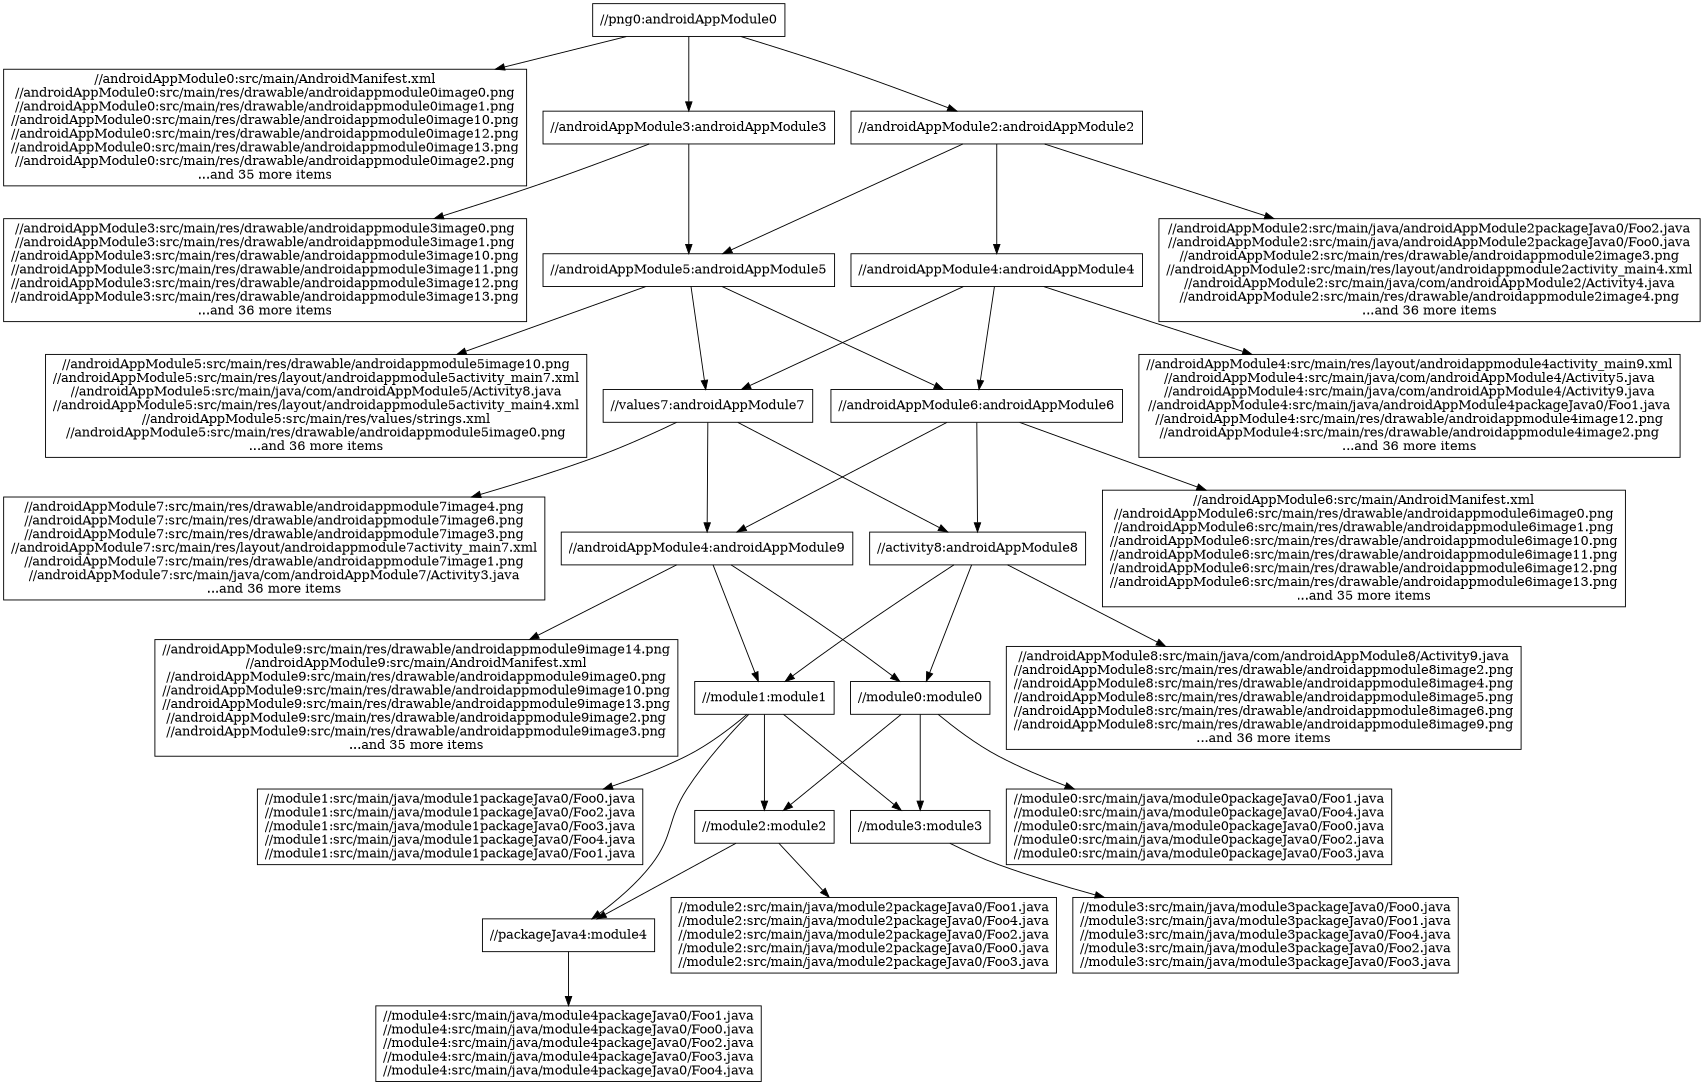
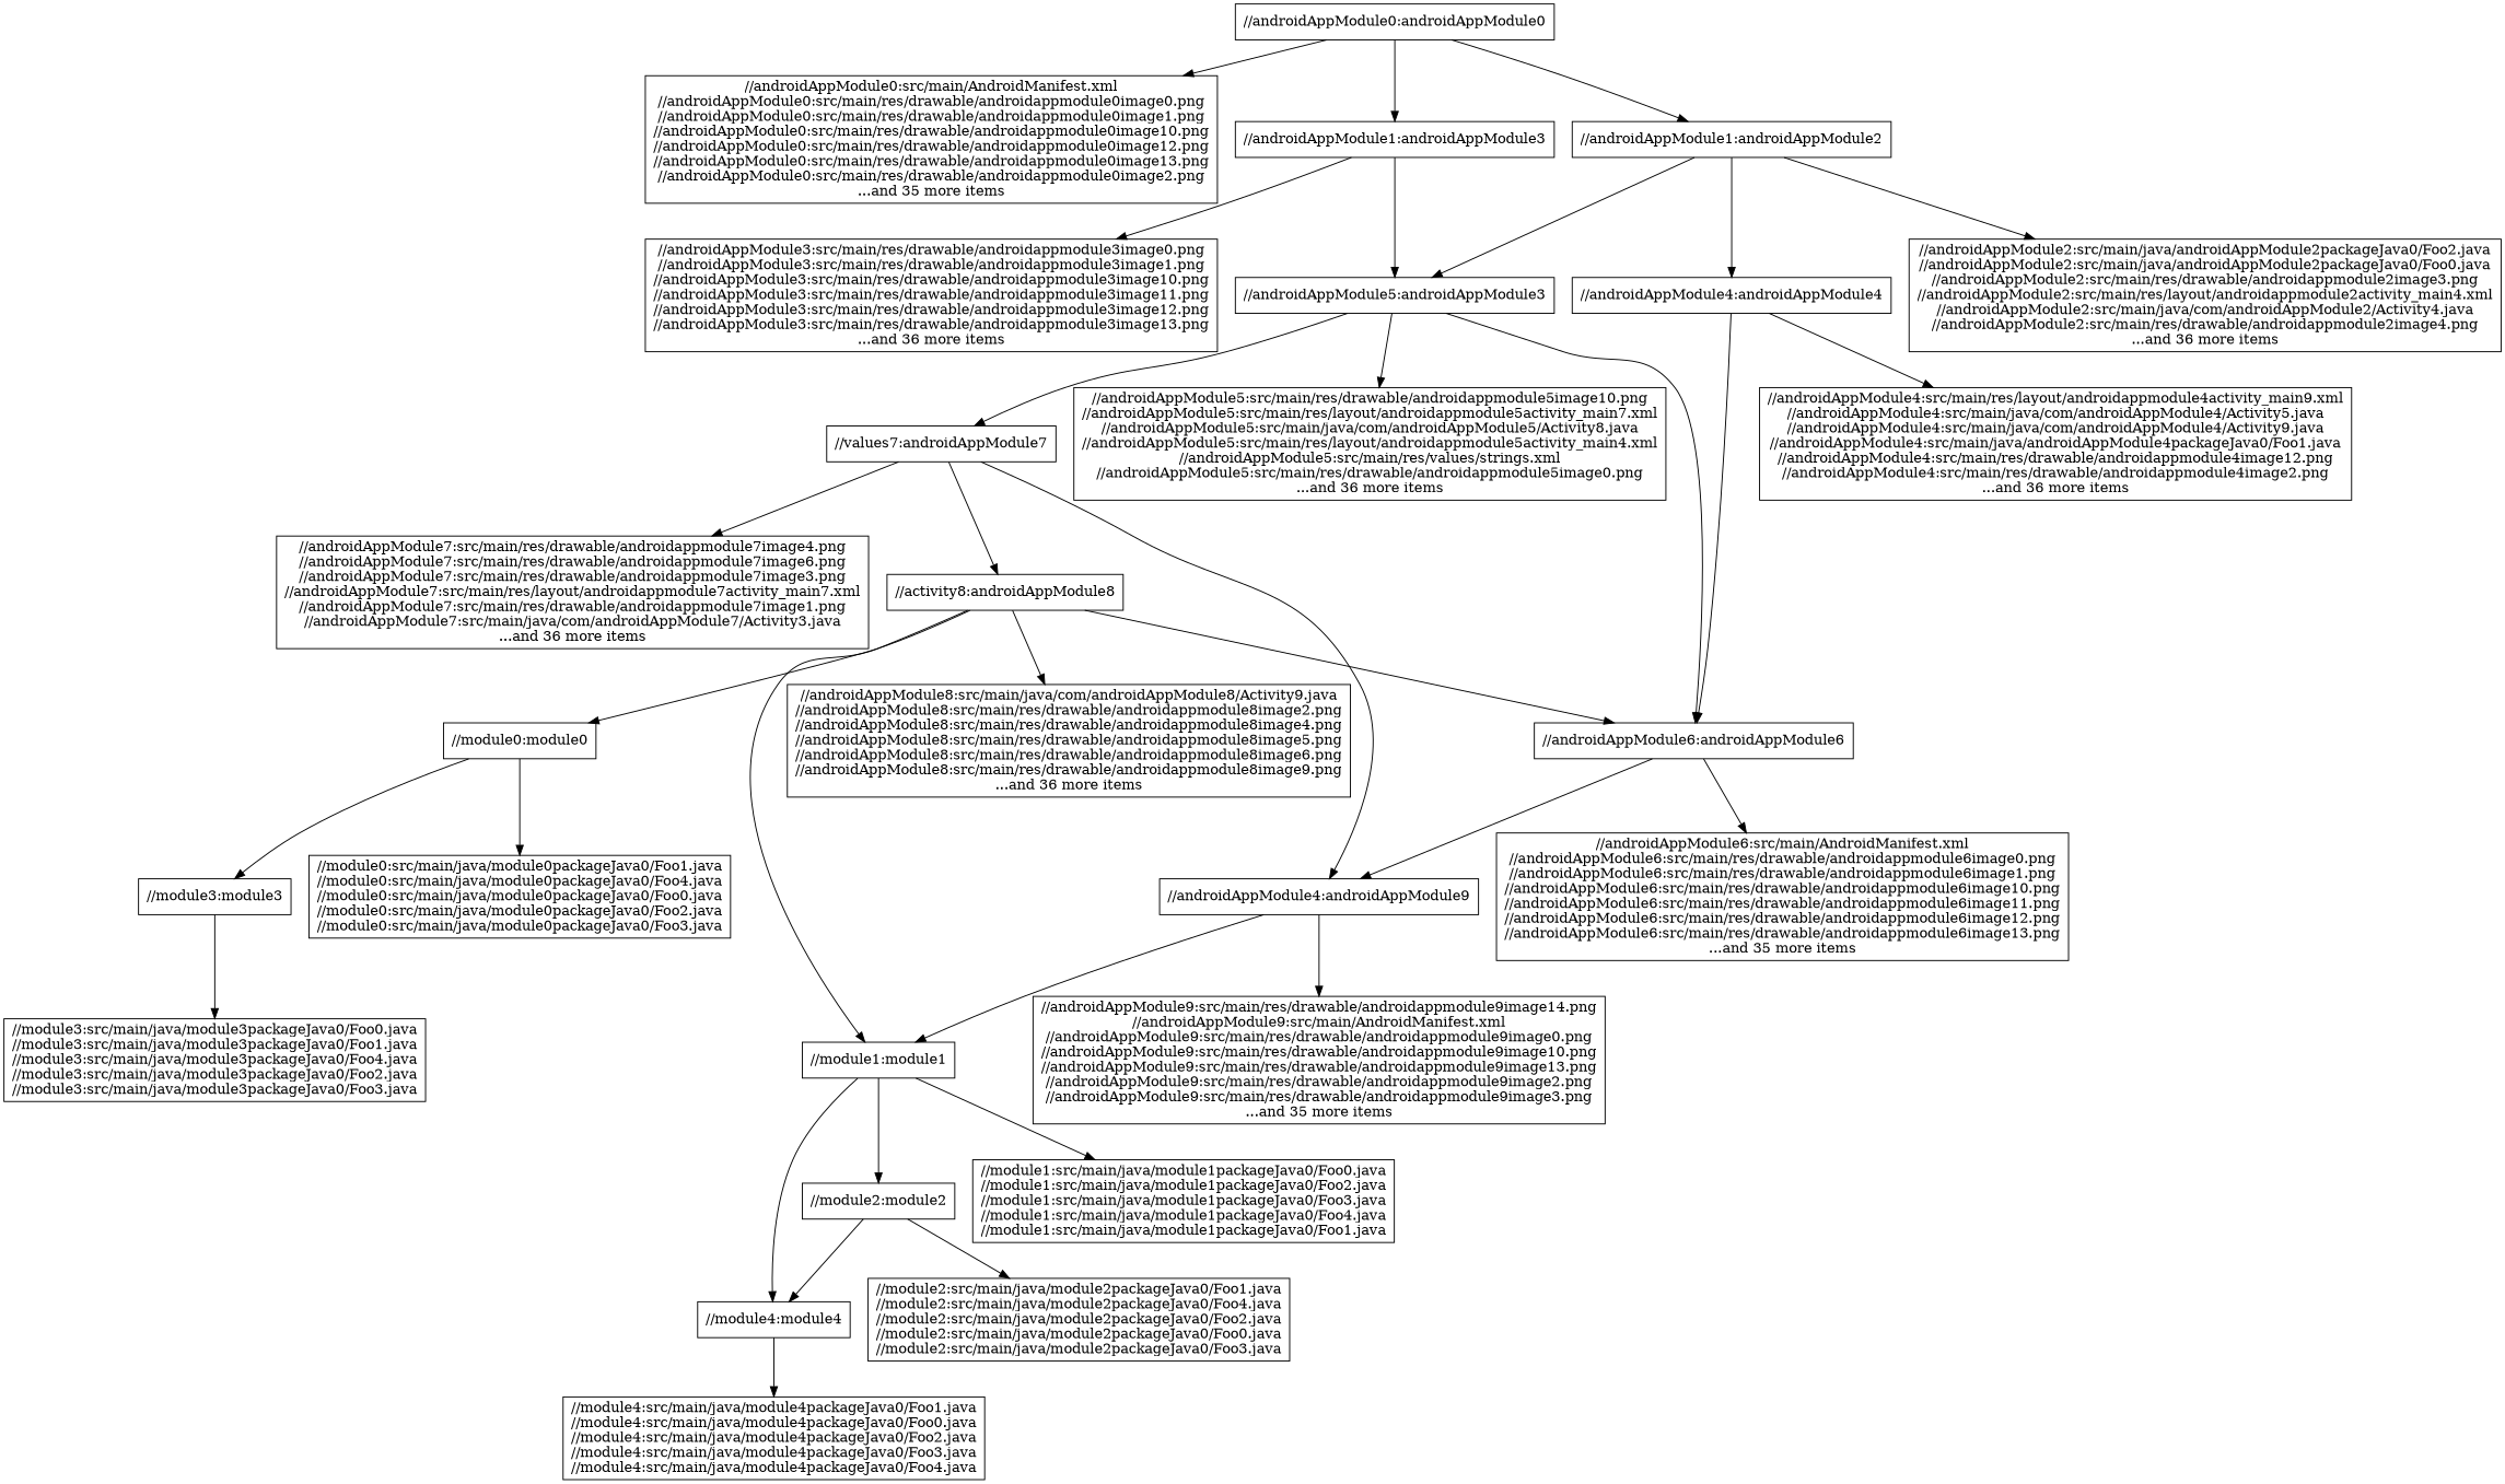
  digraph {
    node [shape=box]
-   "//androidAppModule0:androidAppModule0" [label="//png0:androidAppModule0"]
+   "//androidAppModule0:androidAppModule0"
    "//androidAppModule0:src/main/AndroidManifest.xml\n//androidAppModule0:src/main/res/drawable/androidappmodule0image0.png\n//androidAppModule0:src/main/res/drawable/androidappmodule0image1.png\n//androidAppModule0:src/main/res/drawable/androidappmodule0image10.png\n//androidAppModule0:src/main/res/drawable/androidappmodule0image12.png\n//androidAppModule0:src/main/res/drawable/androidappmodule0image13.png\n//androidAppModule0:src/main/res/drawable/androidappmodule0image2.png\n...and 35 more items"
-   "//androidAppModule2:androidAppModule2"
-   "//androidAppModule3:androidAppModule3"
-   "//androidAppModule5:androidAppModule5"
+   "//androidAppModule2:androidAppModule2" [label="//androidAppModule1:androidAppModule2"]
+   "//androidAppModule3:androidAppModule3" [label="//androidAppModule1:androidAppModule3"]
+   "//androidAppModule5:androidAppModule5" [label="//androidAppModule5:androidAppModule3"]
    "//androidAppModule4:androidAppModule4"
    "//androidAppModule2:src/main/java/androidAppModule2packageJava0/Foo2.java\n//androidAppModule2:src/main/java/androidAppModule2packageJava0/Foo0.java\n//androidAppModule2:src/main/res/drawable/androidappmodule2image3.png\n//androidAppModule2:src/main/res/layout/androidappmodule2activity_main4.xml\n//androidAppModule2:src/main/java/com/androidAppModule2/Activity4.java\n//androidAppModule2:src/main/res/drawable/androidappmodule2image4.png\n...and 36 more items"
    "//androidAppModule3:src/main/res/drawable/androidappmodule3image0.png\n//androidAppModule3:src/main/res/drawable/androidappmodule3image1.png\n//androidAppModule3:src/main/res/drawable/androidappmodule3image10.png\n//androidAppModule3:src/main/res/drawable/androidappmodule3image11.png\n//androidAppModule3:src/main/res/drawable/androidappmodule3image12.png\n//androidAppModule3:src/main/res/drawable/androidappmodule3image13.png\n...and 36 more items"
    "//androidAppModule6:androidAppModule6"
    n10 [label="//values7:androidAppModule7"]
    "//androidAppModule5:src/main/res/drawable/androidappmodule5image10.png\n//androidAppModule5:src/main/res/layout/androidappmodule5activity_main7.xml\n//androidAppModule5:src/main/java/com/androidAppModule5/Activity8.java\n//androidAppModule5:src/main/res/layout/androidappmodule5activity_main4.xml\n//androidAppModule5:src/main/res/values/strings.xml\n//androidAppModule5:src/main/res/drawable/androidappmodule5image0.png\n...and 36 more items"
    "//androidAppModule4:src/main/res/layout/androidappmodule4activity_main9.xml\n//androidAppModule4:src/main/java/com/androidAppModule4/Activity5.java\n//androidAppModule4:src/main/java/com/androidAppModule4/Activity9.java\n//androidAppModule4:src/main/java/androidAppModule4packageJava0/Foo1.java\n//androidAppModule4:src/main/res/drawable/androidappmodule4image12.png\n//androidAppModule4:src/main/res/drawable/androidappmodule4image2.png\n...and 36 more items"
    n13 [label="//activity8:androidAppModule8"]
    n14 [label="//androidAppModule4:androidAppModule9"]
    "//androidAppModule6:src/main/AndroidManifest.xml\n//androidAppModule6:src/main/res/drawable/androidappmodule6image0.png\n//androidAppModule6:src/main/res/drawable/androidappmodule6image1.png\n//androidAppModule6:src/main/res/drawable/androidappmodule6image10.png\n//androidAppModule6:src/main/res/drawable/androidappmodule6image11.png\n//androidAppModule6:src/main/res/drawable/androidappmodule6image12.png\n//androidAppModule6:src/main/res/drawable/androidappmodule6image13.png\n...and 35 more items"
    "//androidAppModule7:src/main/res/drawable/androidappmodule7image4.png\n//androidAppModule7:src/main/res/drawable/androidappmodule7image6.png\n//androidAppModule7:src/main/res/drawable/androidappmodule7image3.png\n//androidAppModule7:src/main/res/layout/androidappmodule7activity_main7.xml\n//androidAppModule7:src/main/res/drawable/androidappmodule7image1.png\n//androidAppModule7:src/main/java/com/androidAppModule7/Activity3.java\n...and 36 more items"
    "//module0:module0"
    "//module1:module1"
    "//androidAppModule8:src/main/java/com/androidAppModule8/Activity9.java\n//androidAppModule8:src/main/res/drawable/androidappmodule8image2.png\n//androidAppModule8:src/main/res/drawable/androidappmodule8image4.png\n//androidAppModule8:src/main/res/drawable/androidappmodule8image5.png\n//androidAppModule8:src/main/res/drawable/androidappmodule8image6.png\n//androidAppModule8:src/main/res/drawable/androidappmodule8image9.png\n...and 36 more items"
    "//androidAppModule9:src/main/res/drawable/androidappmodule9image14.png\n//androidAppModule9:src/main/AndroidManifest.xml\n//androidAppModule9:src/main/res/drawable/androidappmodule9image0.png\n//androidAppModule9:src/main/res/drawable/androidappmodule9image10.png\n//androidAppModule9:src/main/res/drawable/androidappmodule9image13.png\n//androidAppModule9:src/main/res/drawable/androidappmodule9image2.png\n//androidAppModule9:src/main/res/drawable/androidappmodule9image3.png\n...and 35 more items"
    "//module2:module2"
    "//module3:module3"
    "//module0:src/main/java/module0packageJava0/Foo1.java\n//module0:src/main/java/module0packageJava0/Foo4.java\n//module0:src/main/java/module0packageJava0/Foo0.java\n//module0:src/main/java/module0packageJava0/Foo2.java\n//module0:src/main/java/module0packageJava0/Foo3.java"
    "//module1:src/main/java/module1packageJava0/Foo0.java\n//module1:src/main/java/module1packageJava0/Foo2.java\n//module1:src/main/java/module1packageJava0/Foo3.java\n//module1:src/main/java/module1packageJava0/Foo4.java\n//module1:src/main/java/module1packageJava0/Foo1.java"
-   "//module4:module4" [label="//packageJava4:module4"]
+   "//module4:module4"
    "//module2:src/main/java/module2packageJava0/Foo1.java\n//module2:src/main/java/module2packageJava0/Foo4.java\n//module2:src/main/java/module2packageJava0/Foo2.java\n//module2:src/main/java/module2packageJava0/Foo0.java\n//module2:src/main/java/module2packageJava0/Foo3.java"
    "//module3:src/main/java/module3packageJava0/Foo0.java\n//module3:src/main/java/module3packageJava0/Foo1.java\n//module3:src/main/java/module3packageJava0/Foo4.java\n//module3:src/main/java/module3packageJava0/Foo2.java\n//module3:src/main/java/module3packageJava0/Foo3.java"
    "//module4:src/main/java/module4packageJava0/Foo1.java\n//module4:src/main/java/module4packageJava0/Foo0.java\n//module4:src/main/java/module4packageJava0/Foo2.java\n//module4:src/main/java/module4packageJava0/Foo3.java\n//module4:src/main/java/module4packageJava0/Foo4.java"
    "//androidAppModule0:androidAppModule0" -> "//androidAppModule0:src/main/AndroidManifest.xml\n//androidAppModule0:src/main/res/drawable/androidappmodule0image0.png\n//androidAppModule0:src/main/res/drawable/androidappmodule0image1.png\n//androidAppModule0:src/main/res/drawable/androidappmodule0image10.png\n//androidAppModule0:src/main/res/drawable/androidappmodule0image12.png\n//androidAppModule0:src/main/res/drawable/androidappmodule0image13.png\n//androidAppModule0:src/main/res/drawable/androidappmodule0image2.png\n...and 35 more items"
    "//androidAppModule0:androidAppModule0" -> "//androidAppModule2:androidAppModule2"
    "//androidAppModule0:androidAppModule0" -> "//androidAppModule3:androidAppModule3"
    "//androidAppModule2:androidAppModule2" -> "//androidAppModule5:androidAppModule5"
    "//androidAppModule2:androidAppModule2" -> "//androidAppModule4:androidAppModule4"
    "//androidAppModule2:androidAppModule2" -> "//androidAppModule2:src/main/java/androidAppModule2packageJava0/Foo2.java\n//androidAppModule2:src/main/java/androidAppModule2packageJava0/Foo0.java\n//androidAppModule2:src/main/res/drawable/androidappmodule2image3.png\n//androidAppModule2:src/main/res/layout/androidappmodule2activity_main4.xml\n//androidAppModule2:src/main/java/com/androidAppModule2/Activity4.java\n//androidAppModule2:src/main/res/drawable/androidappmodule2image4.png\n...and 36 more items"
    "//androidAppModule3:androidAppModule3" -> "//androidAppModule5:androidAppModule5"
    "//androidAppModule3:androidAppModule3" -> "//androidAppModule3:src/main/res/drawable/androidappmodule3image0.png\n//androidAppModule3:src/main/res/drawable/androidappmodule3image1.png\n//androidAppModule3:src/main/res/drawable/androidappmodule3image10.png\n//androidAppModule3:src/main/res/drawable/androidappmodule3image11.png\n//androidAppModule3:src/main/res/drawable/androidappmodule3image12.png\n//androidAppModule3:src/main/res/drawable/androidappmodule3image13.png\n...and 36 more items"
    "//androidAppModule5:androidAppModule5" -> "//androidAppModule6:androidAppModule6"
    "//androidAppModule5:androidAppModule5" -> n10
    "//androidAppModule5:androidAppModule5" -> "//androidAppModule5:src/main/res/drawable/androidappmodule5image10.png\n//androidAppModule5:src/main/res/layout/androidappmodule5activity_main7.xml\n//androidAppModule5:src/main/java/com/androidAppModule5/Activity8.java\n//androidAppModule5:src/main/res/layout/androidappmodule5activity_main4.xml\n//androidAppModule5:src/main/res/values/strings.xml\n//androidAppModule5:src/main/res/drawable/androidappmodule5image0.png\n...and 36 more items"
    "//androidAppModule4:androidAppModule4" -> "//androidAppModule6:androidAppModule6"
-   "//androidAppModule4:androidAppModule4" -> n10
    "//androidAppModule4:androidAppModule4" -> "//androidAppModule4:src/main/res/layout/androidappmodule4activity_main9.xml\n//androidAppModule4:src/main/java/com/androidAppModule4/Activity5.java\n//androidAppModule4:src/main/java/com/androidAppModule4/Activity9.java\n//androidAppModule4:src/main/java/androidAppModule4packageJava0/Foo1.java\n//androidAppModule4:src/main/res/drawable/androidappmodule4image12.png\n//androidAppModule4:src/main/res/drawable/androidappmodule4image2.png\n...and 36 more items"
-   "//androidAppModule6:androidAppModule6" -> n13
+   n13 -> "//androidAppModule6:androidAppModule6"
    "//androidAppModule6:androidAppModule6" -> n14
    "//androidAppModule6:androidAppModule6" -> "//androidAppModule6:src/main/AndroidManifest.xml\n//androidAppModule6:src/main/res/drawable/androidappmodule6image0.png\n//androidAppModule6:src/main/res/drawable/androidappmodule6image1.png\n//androidAppModule6:src/main/res/drawable/androidappmodule6image10.png\n//androidAppModule6:src/main/res/drawable/androidappmodule6image11.png\n//androidAppModule6:src/main/res/drawable/androidappmodule6image12.png\n//androidAppModule6:src/main/res/drawable/androidappmodule6image13.png\n...and 35 more items"
    n10 -> n13
    n10 -> n14
    n10 -> "//androidAppModule7:src/main/res/drawable/androidappmodule7image4.png\n//androidAppModule7:src/main/res/drawable/androidappmodule7image6.png\n//androidAppModule7:src/main/res/drawable/androidappmodule7image3.png\n//androidAppModule7:src/main/res/layout/androidappmodule7activity_main7.xml\n//androidAppModule7:src/main/res/drawable/androidappmodule7image1.png\n//androidAppModule7:src/main/java/com/androidAppModule7/Activity3.java\n...and 36 more items"
    n13 -> "//module0:module0"
    n13 -> "//module1:module1"
    n13 -> "//androidAppModule8:src/main/java/com/androidAppModule8/Activity9.java\n//androidAppModule8:src/main/res/drawable/androidappmodule8image2.png\n//androidAppModule8:src/main/res/drawable/androidappmodule8image4.png\n//androidAppModule8:src/main/res/drawable/androidappmodule8image5.png\n//androidAppModule8:src/main/res/drawable/androidappmodule8image6.png\n//androidAppModule8:src/main/res/drawable/androidappmodule8image9.png\n...and 36 more items"
-   n14 -> "//module0:module0"
    n14 -> "//module1:module1"
    n14 -> "//androidAppModule9:src/main/res/drawable/androidappmodule9image14.png\n//androidAppModule9:src/main/AndroidManifest.xml\n//androidAppModule9:src/main/res/drawable/androidappmodule9image0.png\n//androidAppModule9:src/main/res/drawable/androidappmodule9image10.png\n//androidAppModule9:src/main/res/drawable/androidappmodule9image13.png\n//androidAppModule9:src/main/res/drawable/androidappmodule9image2.png\n//androidAppModule9:src/main/res/drawable/androidappmodule9image3.png\n...and 35 more items"
-   "//module0:module0" -> "//module2:module2"
    "//module0:module0" -> "//module3:module3"
    "//module0:module0" -> "//module0:src/main/java/module0packageJava0/Foo1.java\n//module0:src/main/java/module0packageJava0/Foo4.java\n//module0:src/main/java/module0packageJava0/Foo0.java\n//module0:src/main/java/module0packageJava0/Foo2.java\n//module0:src/main/java/module0packageJava0/Foo3.java"
    "//module1:module1" -> "//module2:module2"
-   "//module1:module1" -> "//module3:module3"
    "//module1:module1" -> "//module1:src/main/java/module1packageJava0/Foo0.java\n//module1:src/main/java/module1packageJava0/Foo2.java\n//module1:src/main/java/module1packageJava0/Foo3.java\n//module1:src/main/java/module1packageJava0/Foo4.java\n//module1:src/main/java/module1packageJava0/Foo1.java"
    "//module1:module1" -> "//module4:module4"
    "//module2:module2" -> "//module4:module4"
    "//module2:module2" -> "//module2:src/main/java/module2packageJava0/Foo1.java\n//module2:src/main/java/module2packageJava0/Foo4.java\n//module2:src/main/java/module2packageJava0/Foo2.java\n//module2:src/main/java/module2packageJava0/Foo0.java\n//module2:src/main/java/module2packageJava0/Foo3.java"
    "//module3:module3" -> "//module3:src/main/java/module3packageJava0/Foo0.java\n//module3:src/main/java/module3packageJava0/Foo1.java\n//module3:src/main/java/module3packageJava0/Foo4.java\n//module3:src/main/java/module3packageJava0/Foo2.java\n//module3:src/main/java/module3packageJava0/Foo3.java"
    "//module4:module4" -> "//module4:src/main/java/module4packageJava0/Foo1.java\n//module4:src/main/java/module4packageJava0/Foo0.java\n//module4:src/main/java/module4packageJava0/Foo2.java\n//module4:src/main/java/module4packageJava0/Foo3.java\n//module4:src/main/java/module4packageJava0/Foo4.java"
  }
